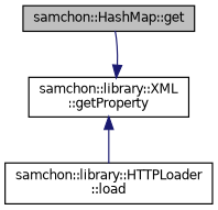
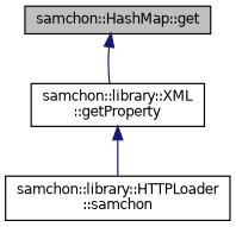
  digraph {
    rankdir=TB
    node [color=black fillcolor=white fontname=Helvetica fontsize=10 shape=record style=filled]
    edge [color=midnightblue dir=back fontname=Helvetica fontsize=10 labelfontname=Helvetica labelfontsize=10 style=solid]
    n1 [fillcolor=grey75 fontcolor=black height=0.2 label="samchon::HashMap::get" width=0.4]
    n2 [height=0.2 label="samchon::library::XML\l::getProperty" width=0.4]
-   n3 [height=0.2 label="samchon::library::HTTPLoader\l::load" width=0.4]
-   n2 -> n1
+   n3 [height=0.2 label="samchon::library::HTTPLoader\l::samchon" width=0.4]
+   n1 -> n2
    n2 -> n3
  }
